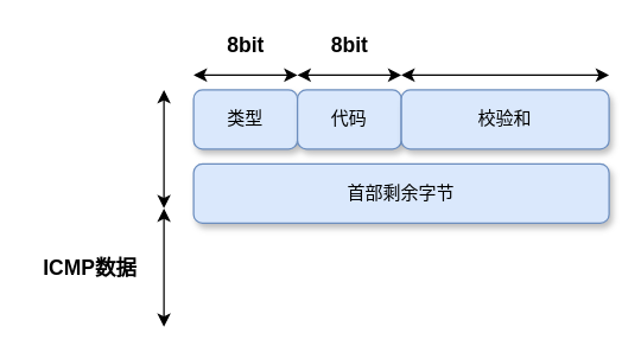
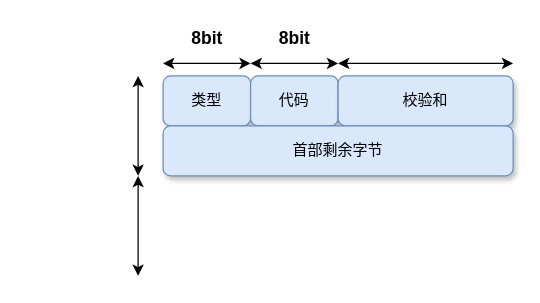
  <mxCell id="0" />
  <mxCell id="1" parent="0" />
  <mxCell id="2" value="类型" style="rounded=1;whiteSpace=wrap;html=1;fillColor=#dae8fc;strokeColor=#6c8ebf;glass=0;shadow=1;" vertex="1" parent="1"><mxGeometry x="130" y="60" width="70" height="40" as="geometry" /></mxCell>
  <mxCell id="3" value="代码" style="rounded=1;whiteSpace=wrap;html=1;fillColor=#dae8fc;strokeColor=#6c8ebf;glass=0;shadow=1;" vertex="1" parent="1"><mxGeometry x="200" y="60" width="70" height="40" as="geometry" /></mxCell>
  <mxCell id="4" value="校验和" style="rounded=1;whiteSpace=wrap;html=1;fillColor=#dae8fc;strokeColor=#6c8ebf;glass=0;shadow=1;" vertex="1" parent="1"><mxGeometry x="270" y="60" width="140" height="40" as="geometry" /></mxCell>
- <mxCell id="5" value="首部剩余字节" style="rounded=1;whiteSpace=wrap;html=1;fillColor=#dae8fc;strokeColor=#6c8ebf;glass=0;shadow=1;" vertex="1" parent="1"><mxGeometry x="130" y="110" width="280" height="40" as="geometry" /></mxCell>
+ <mxCell id="5" value="首部剩余字节" style="rounded=1;whiteSpace=wrap;html=1;fillColor=#dae8fc;strokeColor=#6c8ebf;glass=0;shadow=1;" vertex="1" parent="1"><mxGeometry x="130" y="100" width="280" height="40" as="geometry" /></mxCell>
  <mxCell id="6" value="" style="endArrow=classic;startArrow=classic;html=1;" edge="1" parent="1"><mxGeometry width="50" height="50" relative="1" as="geometry"><mxPoint x="130" y="50" as="sourcePoint" /><mxPoint x="200" y="50" as="targetPoint" /><Array as="points"><mxPoint x="180" y="50" /></Array></mxGeometry></mxCell>
  <mxCell id="7" value="8bit" style="text;html=1;align=center;verticalAlign=middle;resizable=0;points=[];autosize=1;fontStyle=1;fontSize=14;" vertex="1" parent="1"><mxGeometry x="145" y="20" width="40" height="20" as="geometry" /></mxCell>
  <mxCell id="8" value="" style="endArrow=classic;startArrow=classic;html=1;" edge="1" parent="1"><mxGeometry width="50" height="50" relative="1" as="geometry"><mxPoint x="200" y="50" as="sourcePoint" /><mxPoint x="270" y="50" as="targetPoint" /><Array as="points"><mxPoint x="250" y="50" /></Array></mxGeometry></mxCell>
  <mxCell id="9" value="8bit" style="text;html=1;align=center;verticalAlign=middle;resizable=0;points=[];autosize=1;fontStyle=1;fontSize=14;" vertex="1" parent="1"><mxGeometry x="215" y="20" width="40" height="20" as="geometry" /></mxCell>
  <mxCell id="10" value="" style="endArrow=classic;startArrow=classic;html=1;" edge="1" parent="1"><mxGeometry width="50" height="50" relative="1" as="geometry"><mxPoint x="270" y="50" as="sourcePoint" /><mxPoint x="410" y="50" as="targetPoint" /><Array as="points"><mxPoint x="320" y="50" /></Array></mxGeometry></mxCell>
  <mxCell id="11" value="" style="endArrow=classic;startArrow=classic;html=1;fontSize=14;" edge="1" parent="1"><mxGeometry width="50" height="50" relative="1" as="geometry"><mxPoint x="110" y="140" as="sourcePoint" /><mxPoint x="110" y="60" as="targetPoint" /></mxGeometry></mxCell>
  <mxCell id="12" value="" style="endArrow=classic;startArrow=classic;html=1;fontSize=14;" edge="1" parent="1"><mxGeometry width="50" height="50" relative="1" as="geometry"><mxPoint x="110" y="220" as="sourcePoint" /><mxPoint x="110" y="140" as="targetPoint" /></mxGeometry></mxCell>
- <mxCell id="13" value="ICMP数据" style="text;html=1;align=center;verticalAlign=middle;resizable=0;points=[];autosize=1;fontSize=14;fontStyle=1" vertex="1" parent="1"><mxGeometry x="20" y="170" width="80" height="20" as="geometry" /></mxCell>
